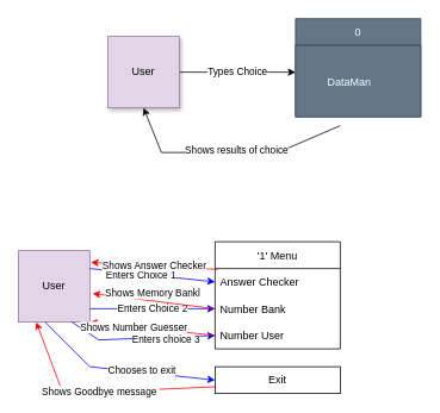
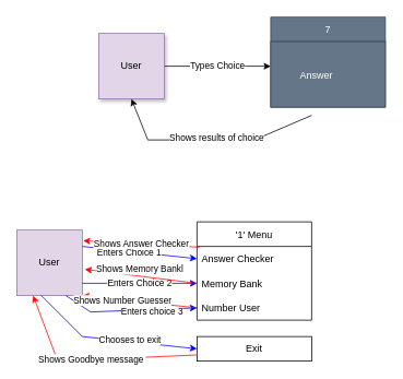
  <mxCell id="0" />
  <mxCell id="1" parent="0" />
  <mxCell id="2" value="Types Choice" style="edgeStyle=orthogonalEdgeStyle;rounded=0;orthogonalLoop=1;jettySize=auto;html=1;" parent="1" source="3" edge="1"><mxGeometry relative="1" as="geometry"><mxPoint x="330" y="80" as="targetPoint" /></mxGeometry></mxCell>
  <mxCell id="3" value="User" style="whiteSpace=wrap;html=1;aspect=fixed;fillColor=#e1d5e7;strokeColor=#9673a6;shadow=1;" parent="1" vertex="1"><mxGeometry x="120" y="40" width="80" height="80" as="geometry" /></mxCell>
- <mxCell id="4" value="0" style="swimlane;fontStyle=0;childLayout=stackLayout;horizontal=1;startSize=30;horizontalStack=0;resizeParent=1;resizeParentMax=0;resizeLast=0;collapsible=1;marginBottom=0;fillColor=#647687;fontColor=#ffffff;strokeColor=#314354;" parent="1" vertex="1"><mxGeometry x="330" y="20" width="140" height="110" as="geometry" /></mxCell>
- <mxCell id="5" value="         DataMan" style="text;strokeColor=#314354;fillColor=#647687;align=left;verticalAlign=middle;spacingLeft=4;spacingRight=4;overflow=hidden;points=[[0,0.5],[1,0.5]];portConstraint=eastwest;rotatable=0;fontColor=#ffffff;" parent="4" vertex="1"><mxGeometry y="30" width="140" height="80" as="geometry" /></mxCell>
+ <mxCell id="4" value="7" style="swimlane;fontStyle=0;childLayout=stackLayout;horizontal=1;startSize=30;horizontalStack=0;resizeParent=1;resizeParentMax=0;resizeLast=0;collapsible=1;marginBottom=0;fillColor=#647687;fontColor=#ffffff;strokeColor=#314354;" parent="1" vertex="1"><mxGeometry x="330" y="20" width="140" height="110" as="geometry" /></mxCell>
+ <mxCell id="5" value="         Answer" style="text;strokeColor=#314354;fillColor=#647687;align=left;verticalAlign=middle;spacingLeft=4;spacingRight=4;overflow=hidden;points=[[0,0.5],[1,0.5]];portConstraint=eastwest;rotatable=0;fontColor=#ffffff;" parent="4" vertex="1"><mxGeometry y="30" width="140" height="80" as="geometry" /></mxCell>
  <mxCell id="6" value="" style="endArrow=classic;html=1;rounded=0;entryX=0.5;entryY=1;entryDx=0;entryDy=0;" parent="1" target="3" edge="1"><mxGeometry width="50" height="50" relative="1" as="geometry"><mxPoint x="380" y="140" as="sourcePoint" /><mxPoint x="160" y="170" as="targetPoint" /><Array as="points"><mxPoint x="310" y="170" /><mxPoint x="180" y="170" /></Array></mxGeometry></mxCell>
  <mxCell id="7" value="Shows results of choice" style="edgeLabel;html=1;align=center;verticalAlign=middle;resizable=0;points=[];" parent="6" vertex="1" connectable="0"><mxGeometry x="-0.053" y="-3" relative="1" as="geometry"><mxPoint as="offset" /></mxGeometry></mxCell>
  <mxCell id="8" value="User" style="whiteSpace=wrap;html=1;aspect=fixed;fillColor=#e1d5e7;strokeColor=#9673a6;" vertex="1" parent="1"><mxGeometry x="20" y="280" width="80" height="80" as="geometry" /></mxCell>
  <mxCell id="9" value="'1' Menu" style="swimlane;fontStyle=0;childLayout=stackLayout;horizontal=1;startSize=30;horizontalStack=0;resizeParent=1;resizeParentMax=0;resizeLast=0;collapsible=1;marginBottom=0;" vertex="1" parent="1"><mxGeometry x="240" y="270" width="140" height="120" as="geometry" /></mxCell>
  <mxCell id="10" value="Answer Checker" style="text;strokeColor=none;fillColor=none;align=left;verticalAlign=middle;spacingLeft=4;spacingRight=4;overflow=hidden;points=[[0,0.5],[1,0.5]];portConstraint=eastwest;rotatable=0;" vertex="1" parent="9"><mxGeometry y="30" width="140" height="30" as="geometry" /></mxCell>
- <mxCell id="11" value="Number Bank" style="text;strokeColor=none;fillColor=none;align=left;verticalAlign=middle;spacingLeft=4;spacingRight=4;overflow=hidden;points=[[0,0.5],[1,0.5]];portConstraint=eastwest;rotatable=0;" vertex="1" parent="9"><mxGeometry y="60" width="140" height="30" as="geometry" /></mxCell>
+ <mxCell id="11" value="Memory Bank" style="text;strokeColor=none;fillColor=none;align=left;verticalAlign=middle;spacingLeft=4;spacingRight=4;overflow=hidden;points=[[0,0.5],[1,0.5]];portConstraint=eastwest;rotatable=0;" vertex="1" parent="9"><mxGeometry y="60" width="140" height="30" as="geometry" /></mxCell>
  <mxCell id="12" value="Number User" style="text;strokeColor=none;fillColor=none;align=left;verticalAlign=middle;spacingLeft=4;spacingRight=4;overflow=hidden;points=[[0,0.5],[1,0.5]];portConstraint=eastwest;rotatable=0;" vertex="1" parent="9"><mxGeometry y="90" width="140" height="30" as="geometry" /></mxCell>
  <mxCell id="13" value="Exit" style="rounded=0;whiteSpace=wrap;html=1;" vertex="1" parent="1"><mxGeometry x="240" y="410" width="140" height="30" as="geometry" /></mxCell>
  <mxCell id="14" value="" style="endArrow=classic;html=1;rounded=0;entryX=0;entryY=0.5;entryDx=0;entryDy=0;strokeColor=#0000FF;" edge="1" parent="1" target="10"><mxGeometry width="50" height="50" relative="1" as="geometry"><mxPoint x="100" y="300" as="sourcePoint" /><mxPoint x="150" y="250" as="targetPoint" /></mxGeometry></mxCell>
  <mxCell id="15" value="Enters Choice 1" style="edgeLabel;html=1;align=center;verticalAlign=middle;resizable=0;points=[];labelBorderColor=none;" vertex="1" connectable="0" parent="14"><mxGeometry x="-0.184" y="-1" relative="1" as="geometry"><mxPoint as="offset" /></mxGeometry></mxCell>
  <mxCell id="16" value="Enters Choice 2" style="endArrow=classic;html=1;rounded=0;entryX=0;entryY=0.5;entryDx=0;entryDy=0;strokeColor=#0000FF;" edge="1" parent="1" target="11"><mxGeometry width="50" height="50" relative="1" as="geometry"><mxPoint x="100" y="345" as="sourcePoint" /><mxPoint x="150" y="295" as="targetPoint" /></mxGeometry></mxCell>
  <mxCell id="17" value="" style="endArrow=classic;html=1;rounded=0;entryX=0;entryY=0.5;entryDx=0;entryDy=0;strokeColor=#0000CC;" edge="1" parent="1" target="12"><mxGeometry width="50" height="50" relative="1" as="geometry"><mxPoint x="80" y="360" as="sourcePoint" /><mxPoint x="100" y="410" as="targetPoint" /><Array as="points"><mxPoint x="110" y="380" /></Array></mxGeometry></mxCell>
  <mxCell id="18" value="Enters choice 3" style="edgeLabel;html=1;align=center;verticalAlign=middle;resizable=0;points=[];labelBorderColor=none;" vertex="1" connectable="0" parent="17"><mxGeometry x="0.337" y="-1" relative="1" as="geometry"><mxPoint as="offset" /></mxGeometry></mxCell>
  <mxCell id="19" value="" style="endArrow=classic;html=1;rounded=0;entryX=0;entryY=0.5;entryDx=0;entryDy=0;strokeColor=#0000FF;" edge="1" parent="1" target="13"><mxGeometry width="50" height="50" relative="1" as="geometry"><mxPoint x="50" y="360" as="sourcePoint" /><mxPoint x="60" y="470" as="targetPoint" /><Array as="points"><mxPoint x="100" y="410" /></Array></mxGeometry></mxCell>
  <mxCell id="20" value="Chooses to exit" style="edgeLabel;html=1;align=center;verticalAlign=middle;resizable=0;points=[];labelBorderColor=none;" vertex="1" connectable="0" parent="19"><mxGeometry x="0.213" y="3" relative="1" as="geometry"><mxPoint as="offset" /></mxGeometry></mxCell>
  <mxCell id="21" value="Shows Goodbye message&amp;nbsp;" style="endArrow=classic;html=1;rounded=0;entryX=0.25;entryY=1;entryDx=0;entryDy=0;exitX=0;exitY=0.75;exitDx=0;exitDy=0;strokeColor=#FF0000;" edge="1" parent="1" source="13" target="8"><mxGeometry width="50" height="50" relative="1" as="geometry"><mxPoint x="260" y="460" as="sourcePoint" /><mxPoint x="50" y="450" as="targetPoint" /><Array as="points"><mxPoint x="70" y="440" /></Array></mxGeometry></mxCell>
  <mxCell id="22" value="" style="endArrow=classic;html=1;rounded=0;strokeColor=#FF0000;exitX=0;exitY=0.5;exitDx=0;exitDy=0;entryX=1;entryY=1;entryDx=0;entryDy=0;" edge="1" parent="1" source="12" target="8"><mxGeometry width="50" height="50" relative="1" as="geometry"><mxPoint x="280" y="370" as="sourcePoint" /><mxPoint x="330" y="320" as="targetPoint" /></mxGeometry></mxCell>
  <mxCell id="23" value="Shows Number Guesser" style="edgeLabel;html=1;align=center;verticalAlign=middle;resizable=0;points=[];" vertex="1" connectable="0" parent="22"><mxGeometry x="0.3" relative="1" as="geometry"><mxPoint as="offset" /></mxGeometry></mxCell>
  <mxCell id="24" value="Shows Memory Bankl" style="endArrow=classic;html=1;rounded=0;strokeColor=#FF0000;exitX=0;exitY=0.5;exitDx=0;exitDy=0;entryX=1.038;entryY=0.6;entryDx=0;entryDy=0;entryPerimeter=0;" edge="1" parent="1" source="11" target="8"><mxGeometry x="0.037" y="-8" width="50" height="50" relative="1" as="geometry"><mxPoint x="280" y="370" as="sourcePoint" /><mxPoint x="330" y="320" as="targetPoint" /><mxPoint as="offset" /></mxGeometry></mxCell>
  <mxCell id="25" value="Shows Answer Checker" style="endArrow=classic;html=1;rounded=0;strokeColor=#FF0000;exitX=0.021;exitY=0.033;exitDx=0;exitDy=0;exitPerimeter=0;entryX=1.013;entryY=0.163;entryDx=0;entryDy=0;entryPerimeter=0;" edge="1" parent="1" source="10" target="8"><mxGeometry width="50" height="50" relative="1" as="geometry"><mxPoint x="280" y="370" as="sourcePoint" /><mxPoint x="330" y="320" as="targetPoint" /></mxGeometry></mxCell>
